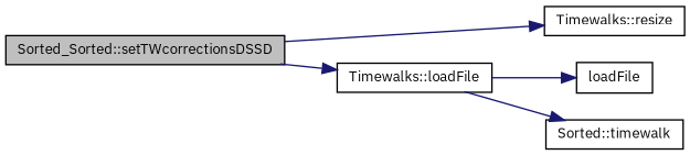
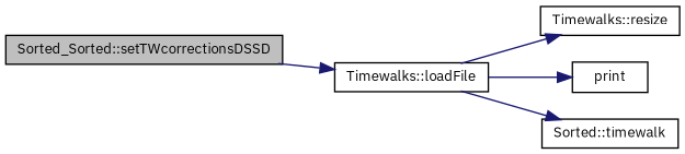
  digraph {
    fontname="IBM Plex Sans"
    rankdir=LR
    node [color=black fillcolor=white fontname="IBM Plex Sans" fontsize=10 shape=record style=filled]
    edge [color=midnightblue fontname="IBM Plex Sans" fontsize=10 labelfontname=Helvetica labelfontsize=10 style=solid]
    n1 [fillcolor=grey75 fontcolor=black height=0.2 label="Sorted_Sorted::setTWcorrectionsDSSD" width=0.4]
    n2 [height=0.2 label="Timewalks::loadFile" width=0.4]
    n3 [height=0.2 label="Timewalks::resize" width=0.4]
-   n4 [height=0.2 label=loadFile width=0.4]
+   n4 [height=0.2 label=print width=0.4]
    n5 [height=0.2 label="Sorted::timewalk" width=0.4]
    n1 -> n2
-   n1 -> n3
+   n2 -> n3
    n2 -> n4
    n2 -> n5
  }
